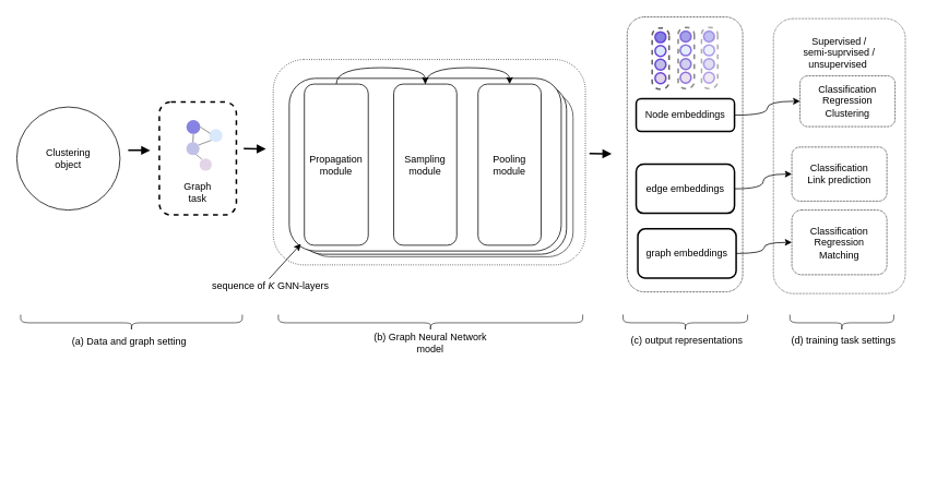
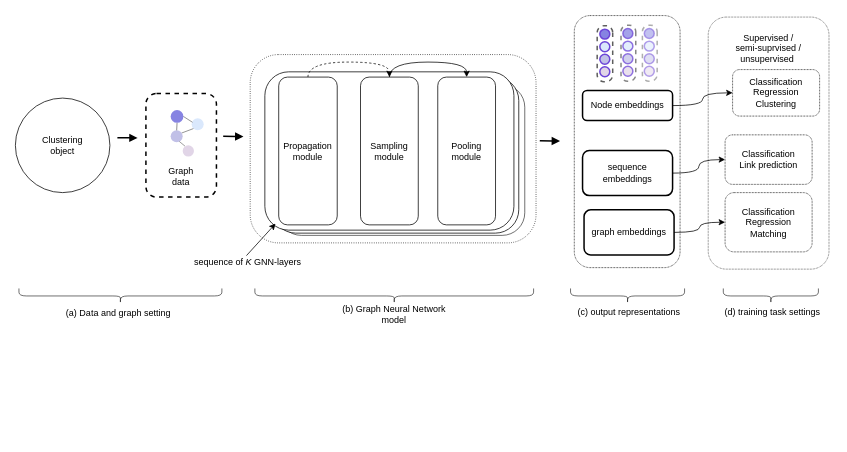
  <mxCell id="0" />
  <mxCell id="1" parent="0" />
  <mxCell id="2" value="" style="rounded=1;whiteSpace=wrap;html=1;fillColor=none;dashed=1;dashPattern=1 2;" vertex="1" parent="1"><mxGeometry x="333" y="72" width="381" height="251" as="geometry" /></mxCell>
  <mxCell id="3" value="" style="rounded=1;whiteSpace=wrap;html=1;strokeWidth=1;fillColor=none;opacity=75;" vertex="1" parent="1"><mxGeometry x="371" y="112" width="328" height="201" as="geometry" /></mxCell>
  <mxCell id="4" value="" style="rounded=1;whiteSpace=wrap;html=1;strokeWidth=1;" vertex="1" parent="1"><mxGeometry x="362.54" y="102" width="328.46" height="208" as="geometry" /></mxCell>
  <mxCell id="5" value="" style="rounded=1;whiteSpace=wrap;html=1;strokeWidth=1;" vertex="1" parent="1"><mxGeometry x="352.54" y="95" width="332" height="211" as="geometry" /></mxCell>
  <mxCell id="6" value="" style="rounded=1;whiteSpace=wrap;html=1;strokeWidth=1;fillColor=none;opacity=75;dashed=1;dashPattern=1 1;" vertex="1" parent="1"><mxGeometry x="943.5" y="22" width="161" height="336" as="geometry" /></mxCell>
  <mxCell id="7" value="" style="rounded=1;whiteSpace=wrap;html=1;strokeWidth=1;fillColor=none;dashed=1;dashPattern=1 1;" vertex="1" parent="1"><mxGeometry x="765" y="20" width="141" height="336" as="geometry" /></mxCell>
  <mxCell id="8" value="" style="rounded=1;whiteSpace=wrap;html=1;dashed=1;strokeWidth=2;" vertex="1" parent="1"><mxGeometry x="194" y="124" width="94" height="138" as="geometry" /></mxCell>
  <mxCell id="9" style="edgeStyle=orthogonalEdgeStyle;curved=1;rounded=0;orthogonalLoop=1;jettySize=auto;html=1;exitX=0.5;exitY=0;exitDx=0;exitDy=0;entryX=0.5;entryY=0;entryDx=0;entryDy=0;" edge="1" parent="1" source="10" target="15"><mxGeometry relative="1" as="geometry" /></mxCell>
  <mxCell id="10" value="Sampling&lt;br&gt;module" style="rounded=1;whiteSpace=wrap;html=1;" vertex="1" parent="1"><mxGeometry x="480.04" y="102" width="77" height="197" as="geometry" /></mxCell>
- <mxCell id="11" style="edgeStyle=orthogonalEdgeStyle;rounded=0;orthogonalLoop=1;jettySize=auto;html=1;exitX=0.5;exitY=0;exitDx=0;exitDy=0;entryX=0.5;entryY=0;entryDx=0;entryDy=0;elbow=vertical;curved=1;" edge="1" parent="1" source="12" target="10"><mxGeometry relative="1" as="geometry" /></mxCell>
+ <mxCell id="11" style="edgeStyle=orthogonalEdgeStyle;rounded=0;orthogonalLoop=1;jettySize=auto;html=1;exitX=0.5;exitY=0;exitDx=0;exitDy=0;entryX=0.5;entryY=0;entryDx=0;entryDy=0;elbow=vertical;curved=1;dashed=1;" edge="1" parent="1" source="12" target="10"><mxGeometry relative="1" as="geometry" /></mxCell>
  <mxCell id="12" value="Propagation&lt;br&gt;module" style="rounded=1;whiteSpace=wrap;html=1;" vertex="1" parent="1"><mxGeometry x="371" y="102" width="78" height="197" as="geometry" /></mxCell>
  <mxCell id="13" value="Clustering &lt;br&gt;object" style="ellipse;whiteSpace=wrap;html=1;aspect=fixed;" vertex="1" parent="1"><mxGeometry x="20" y="130" width="126" height="126" as="geometry" /></mxCell>
  <mxCell id="14" value="" style="endArrow=block;html=1;strokeWidth=2;endWidth=8.237;rounded=0;endFill=1;" edge="1" parent="1"><mxGeometry width="50" height="50" relative="1" as="geometry"><mxPoint x="156" y="182.86" as="sourcePoint" /><mxPoint x="183" y="183.11" as="targetPoint" /></mxGeometry></mxCell>
  <mxCell id="15" value="Pooling module" style="rounded=1;whiteSpace=wrap;html=1;" vertex="1" parent="1"><mxGeometry x="583" y="102" width="77" height="197" as="geometry" /></mxCell>
  <mxCell id="16" value="" style="endArrow=block;html=1;strokeWidth=2;endWidth=8.237;rounded=0;endFill=1;" edge="1" parent="1"><mxGeometry width="50" height="50" relative="1" as="geometry"><mxPoint x="297" y="181" as="sourcePoint" /><mxPoint x="324" y="181.25" as="targetPoint" /></mxGeometry></mxCell>
  <mxCell id="17" value="" style="endArrow=block;html=1;strokeWidth=2;endWidth=8.237;rounded=0;endFill=1;" edge="1" parent="1"><mxGeometry width="50" height="50" relative="1" as="geometry"><mxPoint x="719" y="187" as="sourcePoint" /><mxPoint x="746" y="187.25" as="targetPoint" /></mxGeometry></mxCell>
  <mxCell id="18" style="edgeStyle=orthogonalEdgeStyle;curved=1;rounded=0;orthogonalLoop=1;jettySize=auto;html=1;exitX=1;exitY=0.5;exitDx=0;exitDy=0;" edge="1" parent="1" source="19" target="33"><mxGeometry relative="1" as="geometry" /></mxCell>
  <mxCell id="19" value="Node embeddings" style="rounded=1;whiteSpace=wrap;html=1;strokeWidth=2;fillColor=none;" vertex="1" parent="1"><mxGeometry x="776" y="120" width="120" height="40" as="geometry" /></mxCell>
  <mxCell id="20" style="edgeStyle=orthogonalEdgeStyle;curved=1;rounded=0;orthogonalLoop=1;jettySize=auto;html=1;exitX=1;exitY=0.5;exitDx=0;exitDy=0;entryX=0;entryY=0.5;entryDx=0;entryDy=0;" edge="1" parent="1" source="21" target="35"><mxGeometry relative="1" as="geometry" /></mxCell>
- <mxCell id="21" value="edge embeddings" style="rounded=1;whiteSpace=wrap;html=1;strokeWidth=2;fillColor=none;" vertex="1" parent="1"><mxGeometry x="776" y="200" width="120" height="60" as="geometry" /></mxCell>
+ <mxCell id="21" value="sequence embeddings" style="rounded=1;whiteSpace=wrap;html=1;strokeWidth=2;fillColor=none;" vertex="1" parent="1"><mxGeometry x="776" y="200" width="120" height="60" as="geometry" /></mxCell>
  <mxCell id="22" style="edgeStyle=orthogonalEdgeStyle;curved=1;rounded=0;orthogonalLoop=1;jettySize=auto;html=1;exitX=1;exitY=0.5;exitDx=0;exitDy=0;entryX=0;entryY=0.5;entryDx=0;entryDy=0;" edge="1" parent="1" source="23" target="34"><mxGeometry relative="1" as="geometry" /></mxCell>
  <mxCell id="23" value="graph embeddings" style="rounded=1;whiteSpace=wrap;html=1;strokeWidth=2;fillColor=none;" vertex="1" parent="1"><mxGeometry x="778" y="279" width="120" height="60" as="geometry" /></mxCell>
- <mxCell id="24" value="Graph task" style="text;html=1;strokeColor=none;fillColor=none;align=center;verticalAlign=middle;whiteSpace=wrap;rounded=0;dashed=1;dashPattern=1 2;" vertex="1" parent="1"><mxGeometry x="221" y="225" width="40" height="20" as="geometry" /></mxCell>
+ <mxCell id="24" value="Graph data" style="text;html=1;strokeColor=none;fillColor=none;align=center;verticalAlign=middle;whiteSpace=wrap;rounded=0;dashed=1;dashPattern=1 2;" vertex="1" parent="1"><mxGeometry x="221" y="225" width="40" height="20" as="geometry" /></mxCell>
  <mxCell id="25" value="" style="ellipse;whiteSpace=wrap;html=1;aspect=fixed;rounded=0;shadow=0;strokeWidth=2;fontColor=#ffffff;strokeColor=none;fillColor=#8683E2;" parent="1" vertex="1"><mxGeometry x="227" y="146" width="17" height="17" as="geometry" /></mxCell>
  <mxCell id="26" value="" style="ellipse;whiteSpace=wrap;html=1;aspect=fixed;rounded=0;shadow=0;strokeWidth=2;fillColor=#dae8fc;strokeColor=none;" parent="1" vertex="1"><mxGeometry x="255" y="157" width="16" height="16" as="geometry" /></mxCell>
  <mxCell id="27" style="edgeStyle=none;rounded=0;orthogonalLoop=1;jettySize=auto;html=1;exitX=1;exitY=0.5;exitDx=0;exitDy=0;entryX=0.07;entryY=0.33;entryDx=0;entryDy=0;entryPerimeter=0;endArrow=none;endFill=0;targetPerimeterSpacing=2;strokeWidth=1;fillColor=none;strokeColor=#737373;" parent="1" source="25" target="26" edge="1"><mxGeometry x="308" y="649" as="geometry" /></mxCell>
  <mxCell id="28" style="rounded=1;orthogonalLoop=1;jettySize=auto;html=1;exitX=0.899;exitY=0.23;exitDx=0;exitDy=0;entryX=0;entryY=1;entryDx=0;entryDy=0;endArrow=none;endFill=0;targetPerimeterSpacing=2;strokeWidth=1;fillColor=none;strokeColor=#737373;jumpSize=8;exitPerimeter=0;" parent="1" source="29" target="26" edge="1"><mxGeometry x="308" y="649" as="geometry" /></mxCell>
  <mxCell id="29" value="" style="ellipse;whiteSpace=wrap;html=1;aspect=fixed;rounded=0;shadow=0;strokeWidth=2;strokeColor=none;fillColor=#C1C0E7;" parent="1" vertex="1"><mxGeometry x="227" y="173" width="16" height="16" as="geometry" /></mxCell>
  <mxCell id="30" style="edgeStyle=none;rounded=0;orthogonalLoop=1;jettySize=auto;html=1;exitX=0.5;exitY=1;exitDx=0;exitDy=0;entryX=0.5;entryY=0;entryDx=0;entryDy=0;endArrow=none;endFill=0;targetPerimeterSpacing=2;strokeWidth=1;fillColor=none;strokeColor=#6B6B6B;" parent="1" source="25" target="29" edge="1"><mxGeometry x="308" y="649" as="geometry" /></mxCell>
  <mxCell id="31" style="rounded=0;orthogonalLoop=1;jettySize=auto;html=1;exitX=0.211;exitY=0.076;exitDx=0;exitDy=0;endArrow=none;endFill=0;targetPerimeterSpacing=2;strokeWidth=1;fillColor=none;exitPerimeter=0;entryX=0.712;entryY=0.919;entryDx=0;entryDy=0;entryPerimeter=0;strokeColor=#7D7D7D;" parent="1" source="32" target="29" edge="1"><mxGeometry x="308" y="649" as="geometry"><mxPoint x="235" y="204" as="targetPoint" /></mxGeometry></mxCell>
  <mxCell id="32" value="" style="ellipse;whiteSpace=wrap;html=1;aspect=fixed;rounded=0;shadow=0;strokeWidth=2;fillColor=#e1d5e7;strokeColor=none;" parent="1" vertex="1"><mxGeometry x="243" y="193" width="15" height="15" as="geometry" /></mxCell>
  <mxCell id="33" value="Classification&lt;br&gt;Regression&lt;br&gt;Clustering" style="rounded=1;whiteSpace=wrap;html=1;dashed=1;dashPattern=1 1;strokeWidth=1;fillColor=none;" vertex="1" parent="1"><mxGeometry x="976" y="92" width="116" height="62" as="geometry" /></mxCell>
  <mxCell id="34" value="Classification&lt;br&gt;Regression&lt;br&gt;Matching" style="rounded=1;whiteSpace=wrap;html=1;dashed=1;dashPattern=1 1;strokeWidth=1;fillColor=none;" vertex="1" parent="1"><mxGeometry x="966" y="256" width="116" height="79" as="geometry" /></mxCell>
  <mxCell id="35" value="Classification&lt;br&gt;Link prediction" style="rounded=1;whiteSpace=wrap;html=1;dashed=1;dashPattern=1 1;strokeWidth=1;fillColor=none;" vertex="1" parent="1"><mxGeometry x="966" y="179" width="116" height="66" as="geometry" /></mxCell>
  <mxCell id="36" value="" style="group" vertex="1" connectable="0" parent="1"><mxGeometry x="796.5" y="33" width="79" height="75" as="geometry" /></mxCell>
  <mxCell id="37" value="" style="group" vertex="1" connectable="0" parent="36"><mxGeometry y="0.728" width="46.66" height="74.272" as="geometry" /></mxCell>
  <mxCell id="38" value="" style="rounded=1;whiteSpace=wrap;html=1;shadow=0;dashed=1;strokeWidth=2;fillColor=none;arcSize=44;rotation=90;perimeterSpacing=1;strokeColor=#5E5E5E;" vertex="1" parent="37"><mxGeometry x="-27.95" y="26.79" width="74.61" height="20.69" as="geometry" /></mxCell>
  <mxCell id="39" value="" style="ellipse;whiteSpace=wrap;html=1;aspect=fixed;rounded=0;shadow=0;strokeWidth=2;fillColor=#8683E2;strokeColor=#6C45D7;" vertex="1" parent="37"><mxGeometry x="2.56" y="4.369" width="13.265" height="13.265" as="geometry" /></mxCell>
  <mxCell id="40" value="" style="ellipse;whiteSpace=wrap;html=1;aspect=fixed;rounded=0;shadow=0;strokeWidth=2;strokeColor=#6C45D7;fillColor=#DAE8FC;" vertex="1" parent="37"><mxGeometry x="2.56" y="21.117" width="13.265" height="13.265" as="geometry" /></mxCell>
  <mxCell id="41" value="" style="ellipse;whiteSpace=wrap;html=1;aspect=fixed;rounded=0;shadow=0;strokeWidth=2;strokeColor=#6C45D7;fillColor=#C1C0E7;" vertex="1" parent="37"><mxGeometry x="2.56" y="37.864" width="13.265" height="13.265" as="geometry" /></mxCell>
  <mxCell id="42" value="" style="ellipse;whiteSpace=wrap;html=1;aspect=fixed;rounded=0;shadow=0;strokeWidth=2;strokeColor=#6C45D7;fillColor=#E1D5E7;" vertex="1" parent="37"><mxGeometry x="2.56" y="54.612" width="13.265" height="13.265" as="geometry" /></mxCell>
  <mxCell id="43" value="" style="group;opacity=75;" vertex="1" connectable="0" parent="36"><mxGeometry x="30.722" width="19.75" height="74.272" as="geometry" /></mxCell>
  <mxCell id="44" value="" style="rounded=1;whiteSpace=wrap;html=1;shadow=0;dashed=1;strokeWidth=2;fillColor=none;arcSize=44;rotation=90;perimeterSpacing=1;strokeColor=#5E5E5E;opacity=75;" vertex="1" parent="43"><mxGeometry x="-27.431" y="27.306" width="74.611" height="19.66" as="geometry" /></mxCell>
  <mxCell id="45" value="" style="ellipse;whiteSpace=wrap;html=1;aspect=fixed;rounded=0;shadow=0;strokeWidth=2;fillColor=#8683E2;strokeColor=#6C45D7;opacity=75;" vertex="1" parent="43"><mxGeometry x="2.56" y="4.369" width="13.265" height="13.265" as="geometry" /></mxCell>
  <mxCell id="46" value="" style="ellipse;whiteSpace=wrap;html=1;aspect=fixed;rounded=0;shadow=0;strokeWidth=2;strokeColor=#6C45D7;fillColor=#DAE8FC;opacity=75;" vertex="1" parent="43"><mxGeometry x="2.56" y="21.117" width="13.265" height="13.265" as="geometry" /></mxCell>
  <mxCell id="47" value="" style="ellipse;whiteSpace=wrap;html=1;aspect=fixed;rounded=0;shadow=0;strokeWidth=2;strokeColor=#6C45D7;fillColor=#C1C0E7;opacity=75;" vertex="1" parent="43"><mxGeometry x="2.56" y="37.864" width="13.265" height="13.265" as="geometry" /></mxCell>
  <mxCell id="48" value="" style="ellipse;whiteSpace=wrap;html=1;aspect=fixed;rounded=0;shadow=0;strokeWidth=2;strokeColor=#6C45D7;fillColor=#E1D5E7;opacity=75;" vertex="1" parent="43"><mxGeometry x="2.56" y="54.612" width="13.265" height="13.265" as="geometry" /></mxCell>
  <mxCell id="49" value="" style="group;opacity=50;" vertex="1" connectable="0" parent="36"><mxGeometry x="59.25" width="19.75" height="74.272" as="geometry" /></mxCell>
  <mxCell id="50" value="" style="rounded=1;whiteSpace=wrap;html=1;shadow=0;dashed=1;strokeWidth=2;fillColor=none;arcSize=44;rotation=90;perimeterSpacing=1;strokeColor=#5E5E5E;opacity=50;" vertex="1" parent="49"><mxGeometry x="-27.431" y="27.306" width="74.611" height="19.66" as="geometry" /></mxCell>
  <mxCell id="51" value="" style="ellipse;whiteSpace=wrap;html=1;aspect=fixed;rounded=0;shadow=0;strokeWidth=2;fillColor=#8683E2;strokeColor=#6C45D7;opacity=50;" vertex="1" parent="49"><mxGeometry x="2.56" y="4.369" width="13.265" height="13.265" as="geometry" /></mxCell>
  <mxCell id="52" value="" style="ellipse;whiteSpace=wrap;html=1;aspect=fixed;rounded=0;shadow=0;strokeWidth=2;strokeColor=#6C45D7;fillColor=#DAE8FC;opacity=50;" vertex="1" parent="49"><mxGeometry x="2.56" y="21.117" width="13.265" height="13.265" as="geometry" /></mxCell>
  <mxCell id="53" value="" style="ellipse;whiteSpace=wrap;html=1;aspect=fixed;rounded=0;shadow=0;strokeWidth=2;strokeColor=#6C45D7;fillColor=#C1C0E7;opacity=50;" vertex="1" parent="49"><mxGeometry x="2.56" y="37.864" width="13.265" height="13.265" as="geometry" /></mxCell>
  <mxCell id="54" value="" style="ellipse;whiteSpace=wrap;html=1;aspect=fixed;rounded=0;shadow=0;strokeWidth=2;strokeColor=#6C45D7;fillColor=#E1D5E7;opacity=50;" vertex="1" parent="49"><mxGeometry x="2.56" y="54.612" width="13.265" height="13.265" as="geometry" /></mxCell>
  <mxCell id="55" value="" style="shape=curlyBracket;whiteSpace=wrap;html=1;rounded=1;flipH=1;strokeWidth=1;fillColor=none;opacity=75;rotation=90;" vertex="1" parent="1"><mxGeometry x="150" y="258.5" width="20" height="270.5" as="geometry" /></mxCell>
  <mxCell id="56" value="" style="shape=curlyBracket;whiteSpace=wrap;html=1;rounded=1;flipH=1;strokeWidth=1;fillColor=none;opacity=75;rotation=90;" vertex="1" parent="1"><mxGeometry x="515" y="208" width="20" height="371.5" as="geometry" /></mxCell>
  <mxCell id="57" value="" style="shape=curlyBracket;whiteSpace=wrap;html=1;rounded=1;flipH=1;strokeWidth=1;fillColor=none;opacity=75;rotation=90;" vertex="1" parent="1"><mxGeometry x="826" y="317.74" width="20" height="152" as="geometry" /></mxCell>
  <mxCell id="58" value="(a) Data and graph setting" style="text;html=1;align=center;verticalAlign=middle;resizable=0;points=[];autosize=1;strokeColor=none;" vertex="1" parent="1"><mxGeometry x="82" y="408" width="149" height="18" as="geometry" /></mxCell>
  <mxCell id="59" value="" style="shape=curlyBracket;whiteSpace=wrap;html=1;rounded=1;flipH=1;strokeWidth=1;fillColor=none;opacity=75;rotation=90;" vertex="1" parent="1"><mxGeometry x="1017" y="330.37" width="20" height="126.75" as="geometry" /></mxCell>
  <mxCell id="60" value="Supervised / semi-suprvised /&lt;br&gt;unsupervised&amp;nbsp;" style="text;html=1;strokeColor=none;fillColor=none;align=center;verticalAlign=middle;whiteSpace=wrap;rounded=0;dashed=1;dashPattern=1 1;opacity=75;" vertex="1" parent="1"><mxGeometry x="975" y="45" width="98" height="37" as="geometry" /></mxCell>
  <mxCell id="61" value="(b) Graph Neural Network model" style="text;html=1;strokeColor=none;fillColor=none;align=center;verticalAlign=middle;whiteSpace=wrap;rounded=0;dashed=1;dashPattern=1 1;opacity=75;" vertex="1" parent="1"><mxGeometry x="449" y="408" width="152" height="20" as="geometry" /></mxCell>
  <mxCell id="62" value="" style="endArrow=classic;html=1;entryX=0.013;entryY=0.939;entryDx=0;entryDy=0;entryPerimeter=0;" edge="1" parent="1" target="4"><mxGeometry width="50" height="50" relative="1" as="geometry"><mxPoint x="328" y="340" as="sourcePoint" /><mxPoint x="365" y="316" as="targetPoint" /></mxGeometry></mxCell>
  <mxCell id="63" value="sequence of &lt;i&gt;K&lt;/i&gt; GNN-layers" style="text;html=1;strokeColor=none;fillColor=none;align=center;verticalAlign=middle;whiteSpace=wrap;rounded=0;opacity=75;" vertex="1" parent="1"><mxGeometry x="244" y="339" width="172" height="20" as="geometry" /></mxCell>
  <mxCell id="64" value="(c) output representations" style="text;html=1;strokeColor=none;fillColor=none;align=center;verticalAlign=middle;whiteSpace=wrap;rounded=0;dashed=1;dashPattern=1 1;opacity=75;" vertex="1" parent="1"><mxGeometry x="762" y="406" width="152" height="20" as="geometry" /></mxCell>
  <mxCell id="65" value="(d) training task settings&amp;nbsp;" style="text;html=1;strokeColor=none;fillColor=none;align=center;verticalAlign=middle;whiteSpace=wrap;rounded=0;dashed=1;dashPattern=1 1;opacity=75;" vertex="1" parent="1"><mxGeometry x="955" y="406" width="152" height="20" as="geometry" /></mxCell>
